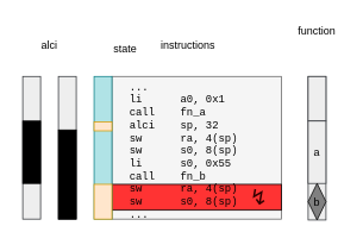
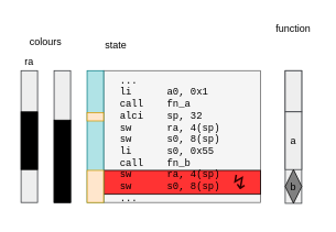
  <mxCell id="0" />
  <mxCell id="1" parent="0" />
  <mxCell id="2" value="" style="rounded=0;whiteSpace=wrap;html=1;fillColor=#eeeeee;strokeColor=#36393d;" parent="1" vertex="1"><mxGeometry x="345" y="85" width="20" height="161" as="geometry" /></mxCell>
  <mxCell id="3" value="" style="rounded=0;whiteSpace=wrap;html=1;fillColor=#f5f5f5;fontColor=#333333;strokeColor=#666666;" parent="1" vertex="1"><mxGeometry x="125" y="85" width="190" height="160" as="geometry" /></mxCell>
  <mxCell id="4" value="" style="rounded=0;whiteSpace=wrap;html=1;fillColor=#FF3333;" parent="1" vertex="1"><mxGeometry x="125" y="206" width="190" height="29" as="geometry" /></mxCell>
  <mxCell id="5" value="&lt;div&gt;...&lt;br&gt;&lt;/div&gt;&lt;div&gt;li&amp;nbsp;&amp;nbsp;&amp;nbsp;&amp;nbsp;&amp;nbsp; a0, 0x1&lt;/div&gt;call&amp;nbsp;&amp;nbsp;&amp;nbsp; fn_a&lt;br&gt;alci&amp;nbsp;&amp;nbsp;&amp;nbsp; sp, 32&lt;br&gt;sw&amp;nbsp;&amp;nbsp;&amp;nbsp;&amp;nbsp;&amp;nbsp; ra, 4(sp)&lt;br&gt;sw&amp;nbsp;&amp;nbsp;&amp;nbsp;&amp;nbsp;&amp;nbsp; s0, 8(sp)&lt;br&gt;li&amp;nbsp;&amp;nbsp;&amp;nbsp;&amp;nbsp;&amp;nbsp; s0, 0x55&lt;br&gt;&lt;div&gt;call&amp;nbsp;&amp;nbsp;&amp;nbsp; fn_b&lt;/div&gt;&lt;div&gt;sw&amp;nbsp;&amp;nbsp;&amp;nbsp;&amp;nbsp;&amp;nbsp; ra, 4(sp)&lt;/div&gt;sw&amp;nbsp;&amp;nbsp;&amp;nbsp;&amp;nbsp;&amp;nbsp; s0, 8(sp)&lt;div&gt;...&lt;/div&gt;&lt;div&gt;&lt;br&gt;&lt;/div&gt;" style="text;html=1;align=left;verticalAlign=middle;whiteSpace=wrap;rounded=0;fontFamily=Courier New;fontSize=11.9;" parent="1" vertex="1"><mxGeometry x="143" y="92" width="150" height="167" as="geometry" /></mxCell>
  <mxCell id="6" value="" style="rounded=0;whiteSpace=wrap;html=1;fillColor=#eeeeee;strokeColor=#36393d;" parent="1" vertex="1"><mxGeometry x="65" y="85" width="20" height="160" as="geometry" /></mxCell>
  <mxCell id="7" value="" style="rounded=0;whiteSpace=wrap;html=1;fillColor=#eeeeee;strokeColor=#36393d;" parent="1" vertex="1"><mxGeometry x="25" y="85" width="20" height="160" as="geometry" /></mxCell>
  <mxCell id="8" value="function" style="text;html=1;align=center;verticalAlign=middle;whiteSpace=wrap;rounded=0;" parent="1" vertex="1"><mxGeometry x="325" y="20" width="60" height="30" as="geometry" /></mxCell>
- <mxCell id="10" value="&lt;div&gt;alci&lt;/div&gt;" style="text;html=1;align=center;verticalAlign=middle;whiteSpace=wrap;rounded=0;" parent="1" vertex="1"><mxGeometry x="25" y="35" width="60" height="30" as="geometry" /></mxCell>
+ <mxCell id="9" value="&lt;div&gt;ra&lt;/div&gt;" style="text;html=1;align=center;verticalAlign=middle;whiteSpace=wrap;rounded=0;" parent="1" vertex="1"><mxGeometry x="20" y="65" width="30" height="20" as="geometry" /></mxCell>
+ <mxCell id="10" value="&lt;div&gt;colours&lt;/div&gt;" style="text;html=1;align=center;verticalAlign=middle;whiteSpace=wrap;rounded=0;" parent="1" vertex="1"><mxGeometry x="25" y="35" width="60" height="30" as="geometry" /></mxCell>
  <mxCell id="11" value="" style="rounded=0;whiteSpace=wrap;html=1;fillColor=#eeeeee;strokeColor=#36393d;" parent="1" vertex="1"><mxGeometry x="345" y="85" width="20" height="50" as="geometry" /></mxCell>
  <mxCell id="12" value="a" style="rounded=0;whiteSpace=wrap;html=1;fillColor=#eeeeee;strokeColor=#36393d;" parent="1" vertex="1"><mxGeometry x="345" y="135" width="20" height="70" as="geometry" /></mxCell>
  <mxCell id="13" value="b" style="rhombus;whiteSpace=wrap;html=1;fillColor=#808080;" parent="1" vertex="1"><mxGeometry x="345" y="205" width="20" height="41" as="geometry" /></mxCell>
  <mxCell id="14" value="" style="rounded=0;whiteSpace=wrap;html=1;fillColor=#000000;" parent="1" vertex="1"><mxGeometry x="65" y="145" width="20" height="100" as="geometry" /></mxCell>
  <mxCell id="15" value="" style="rounded=0;whiteSpace=wrap;html=1;fillColor=#000000;" parent="1" vertex="1"><mxGeometry x="25" y="135" width="20" height="70" as="geometry" /></mxCell>
  <mxCell id="16" value="" style="rounded=0;whiteSpace=wrap;html=1;fillColor=#b0e3e6;strokeColor=#0e8088;" parent="1" vertex="1"><mxGeometry x="105" y="85" width="20" height="160" as="geometry" /></mxCell>
  <mxCell id="17" value="" style="rounded=0;whiteSpace=wrap;html=1;fillColor=#ffe6cc;strokeColor=#d79b00;" parent="1" vertex="1"><mxGeometry x="105" y="206" width="20" height="39" as="geometry" /></mxCell>
  <mxCell id="18" value="" style="rounded=0;whiteSpace=wrap;html=1;fillColor=#ffe6cc;strokeColor=#d79b00;" parent="1" vertex="1"><mxGeometry x="105" y="136" width="20" height="10" as="geometry" /></mxCell>
- <mxCell id="19" value="instructions" style="text;html=1;align=center;verticalAlign=middle;whiteSpace=wrap;rounded=0;" parent="1" vertex="1"><mxGeometry x="177.5" y="35" width="65" height="30" as="geometry" /></mxCell>
  <mxCell id="20" value="state" style="text;html=1;align=center;verticalAlign=middle;whiteSpace=wrap;rounded=0;" parent="1" vertex="1"><mxGeometry x="110" y="40" width="60" height="30" as="geometry" /></mxCell>
  <mxCell id="21" value="&lt;span class=&quot;box&quot;&gt;&lt;font&gt;↯&lt;/font&gt;&lt;/span&gt;" style="text;html=1;align=center;verticalAlign=middle;whiteSpace=wrap;rounded=0;strokeColor=none;labelBorderColor=none;fontColor=#330000;fontSize=24;" parent="1" vertex="1"><mxGeometry x="275" y="205.5" width="30" height="30" as="geometry" /></mxCell>
